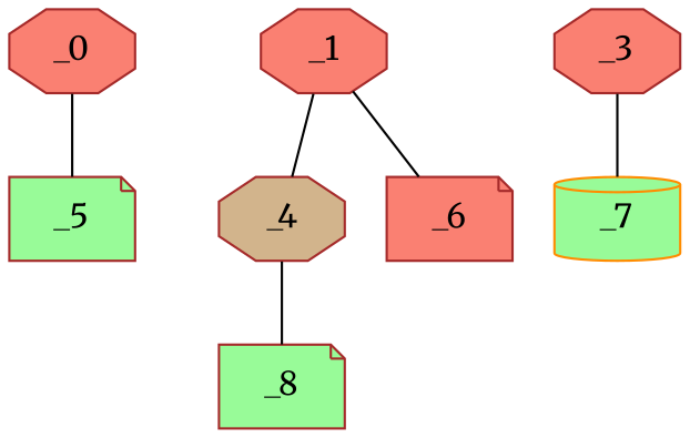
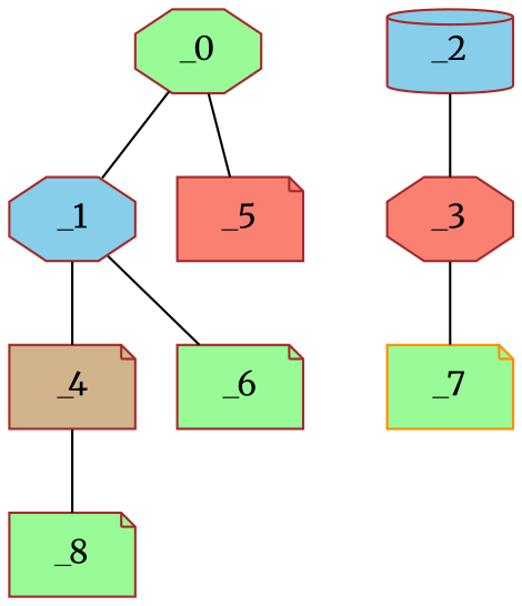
  graph {
    fontname=Merriweather
    node [color=brown fillcolor=palegreen fontname=Merriweather shape=note style=filled y=2.78]
    edge [fontname=Merriweather]
-   _0 [fillcolor=salmon shape=octagon x=0.74]
-   _1 [fillcolor=salmon shape=octagon x=0.71 y=0.73]
-   _5 [x=2.17805 y=0.374799]
-   _4 [fillcolor=tan shape=octagon x=2.1]
-   _6 [fillcolor=salmon x=1.26984 y=1.31957]
+   _0 [shape=octagon x=0.74]
+   _1 [fillcolor=skyblue shape=octagon x=0.71 y=0.73]
+   _5 [fillcolor=salmon x=2.17805 y=0.374799]
+   _4 [fillcolor=tan x=2.1]
+   _6 [x=1.26984 y=1.31957]
    _8 [x=2.6745 y=1.60332]
+   _2 [fillcolor=skyblue shape=cylinder x=1.06856 y=1.9714]
    _3 [fillcolor=salmon shape=octagon x=1.6 y=1.77]
-   _7 [color=darkorange shape=cylinder x=2.27842 y=0.325498]
+   _7 [color=darkorange x=2.27842 y=0.325498]
+   _0 -- _1
    _0 -- _5
    _1 -- _4
    _1 -- _6
    _4 -- _8
+   _2 -- _3
    _3 -- _7
  }
